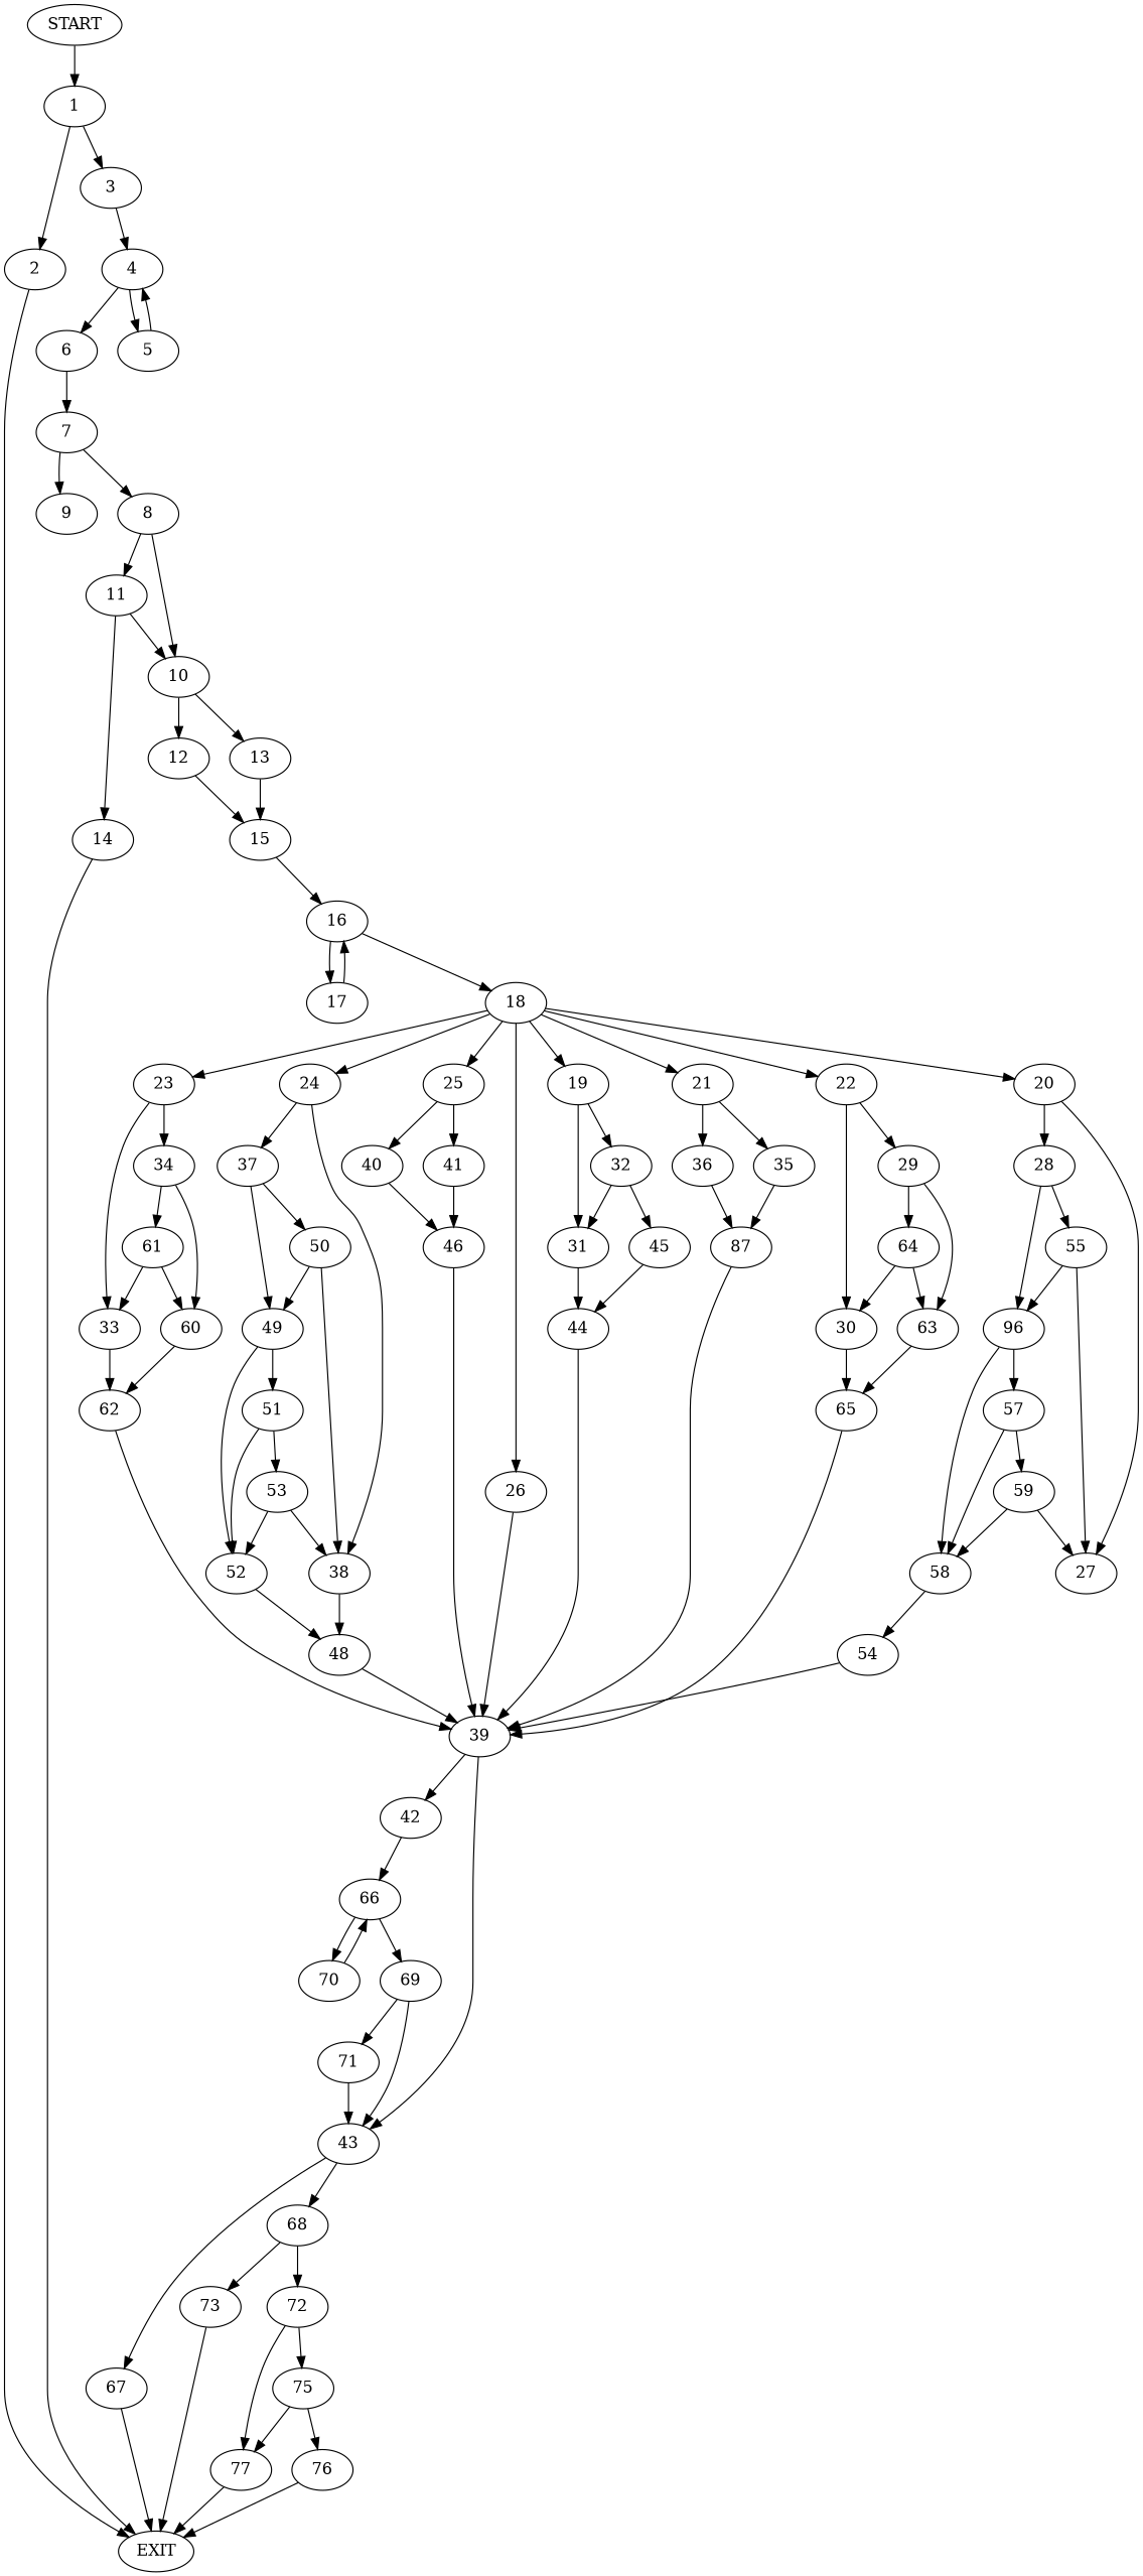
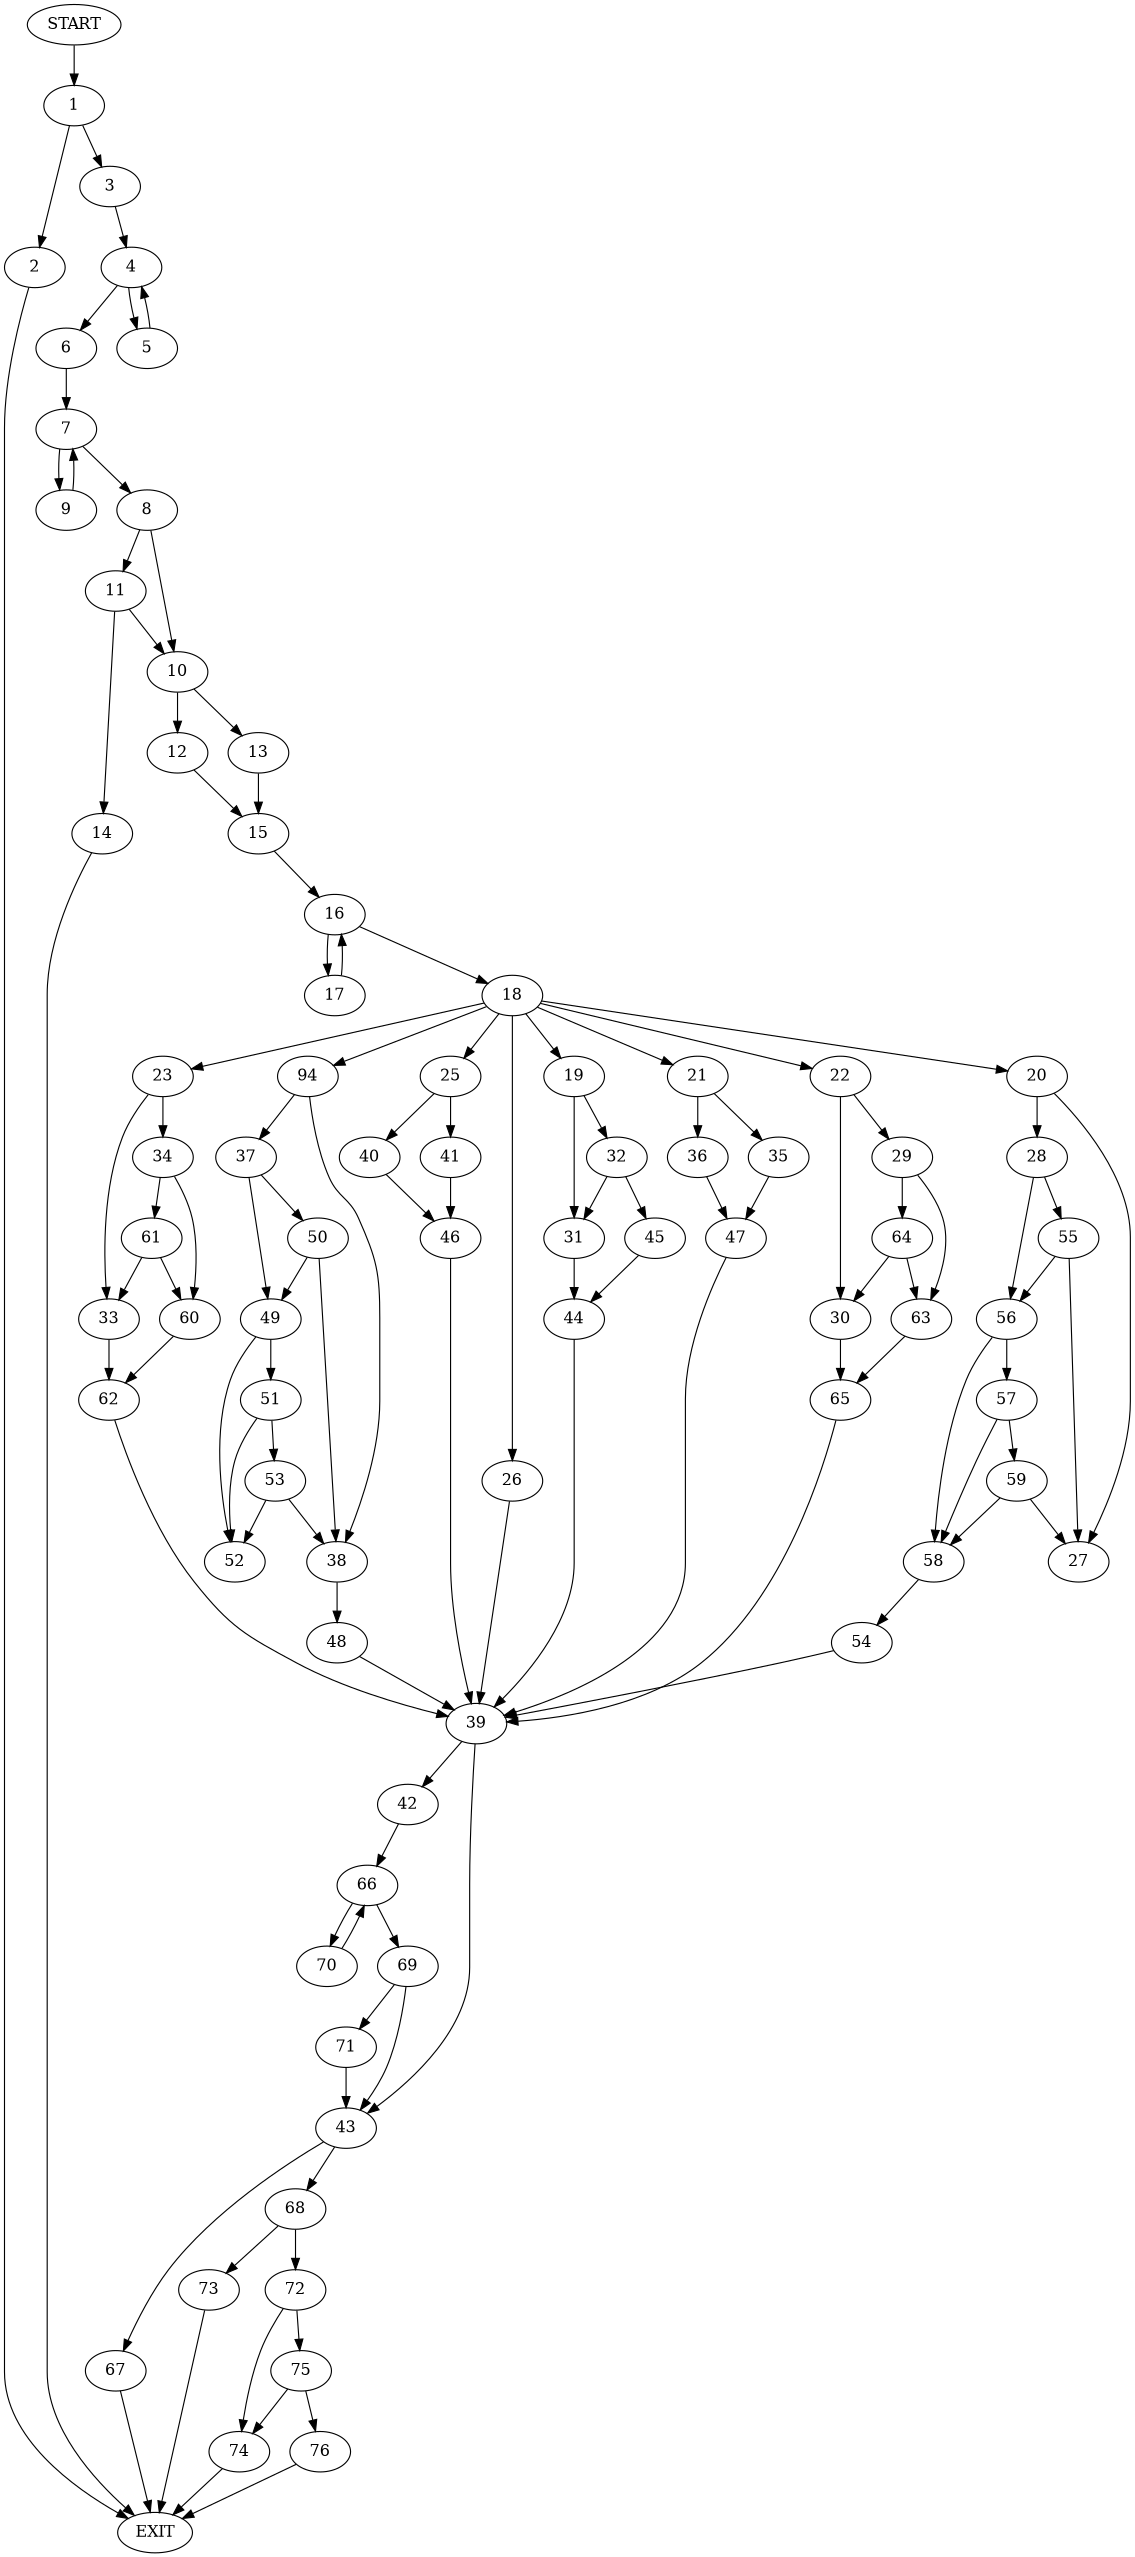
  digraph {
    n1 [label=START]
    1
    2
    3
    n5 [label=EXIT]
    4
    5
    6
    7
    8
    9
    10
    11
    12
    13
    14
    15
    16
    17
    18
    19
    20
    21
    22
    23
-   24
+   24 [label=94]
    25
    26
    31
    32
    27
    28
    35
    36
    29
    30
    33
    34
    37
    38
    40
    41
    39
    44
    45
    55
-   56 [label=96]
-   47 [label=87]
+   56
+   47
    63
    64
    65
    62
    60
    61
    49
    50
    48
    46
    42
    43
    54
    57
    58
    51
    52
    66
    67
    68
    69
    70
    72
    73
    53
    59
    71
-   74 [label=77]
+   74
    75
    76
    n1 -> 1
    1 -> 2
    1 -> 3
    2 -> n5
    3 -> 4
    4 -> 5
    4 -> 6
    5 -> 4
    6 -> 7
    7 -> 8
    7 -> 9
    8 -> 10
    8 -> 11
+   9 -> 7
    10 -> 12
    10 -> 13
    11 -> 10
    11 -> 14
    12 -> 15
    13 -> 15
    14 -> n5
    15 -> 16
    16 -> 17
    16 -> 18
    17 -> 16
    18 -> 19
    18 -> 20
    18 -> 21
    18 -> 22
    18 -> 23
    18 -> 24
    18 -> 25
    18 -> 26
    19 -> 31
    19 -> 32
    20 -> 27
    20 -> 28
    21 -> 35
    21 -> 36
    22 -> 29
    22 -> 30
    23 -> 33
    23 -> 34
    24 -> 37
    24 -> 38
    25 -> 40
    25 -> 41
    26 -> 39
    31 -> 44
    32 -> 31
    32 -> 45
    28 -> 55
    28 -> 56
    35 -> 47
    36 -> 47
    29 -> 63
    29 -> 64
    30 -> 65
    33 -> 62
    34 -> 60
    34 -> 61
    37 -> 49
    37 -> 50
    38 -> 48
    40 -> 46
    41 -> 46
    39 -> 42
    39 -> 43
    44 -> 39
    45 -> 44
    55 -> 27
    55 -> 56
    56 -> 57
    56 -> 58
    47 -> 39
    63 -> 65
    64 -> 30
    64 -> 63
    65 -> 39
    62 -> 39
    60 -> 62
    61 -> 33
    61 -> 60
    49 -> 51
    49 -> 52
    50 -> 38
    50 -> 49
    48 -> 39
    46 -> 39
    42 -> 66
    43 -> 67
    43 -> 68
    54 -> 39
    57 -> 58
    57 -> 59
    58 -> 54
    51 -> 52
    51 -> 53
-   52 -> 48
    66 -> 69
    66 -> 70
    67 -> n5
    68 -> 72
    68 -> 73
    69 -> 43
    69 -> 71
    70 -> 66
    72 -> 74
    72 -> 75
    73 -> n5
    53 -> 38
    53 -> 52
    59 -> 27
    59 -> 58
    71 -> 43
    74 -> n5
    75 -> 74
    75 -> 76
    76 -> n5
  }
